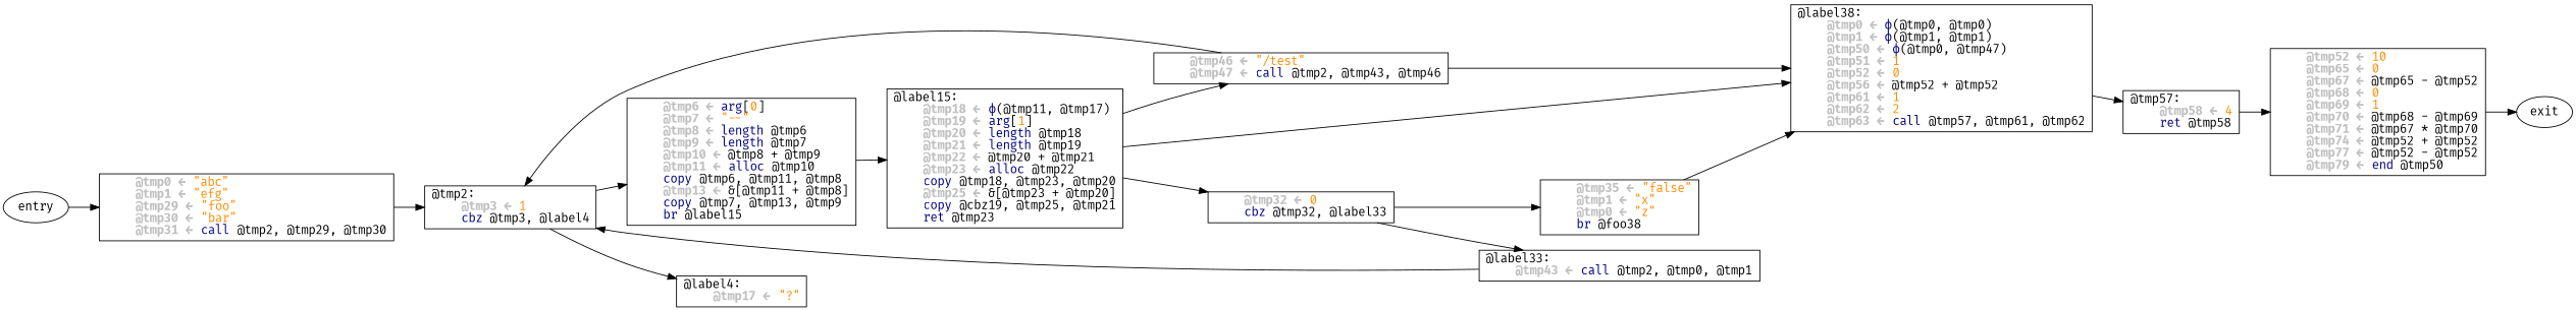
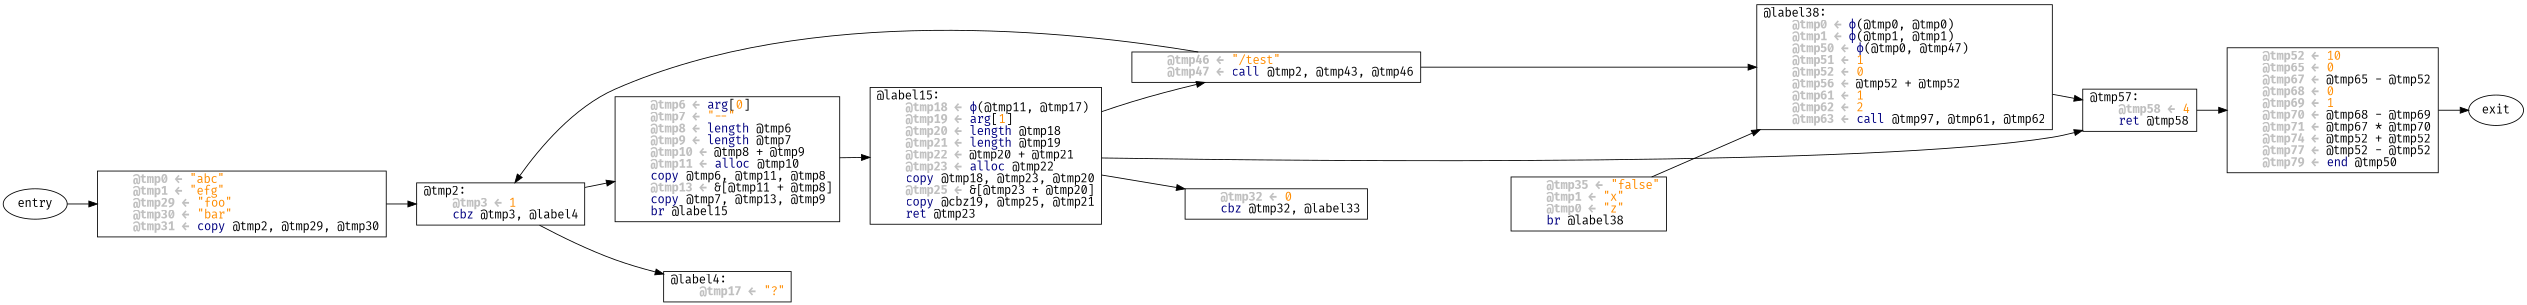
  digraph {
    rankdir=LR
    node [fontname="Fira Code" shape=box]
    n1 [label=<entry> shape=ellipse]
-   n2 [label=<<table border="0" cellspacing="0" cellpadding="0"><tr><td>    <font color="gray"><b>@tmp0 ←</b></font> <font color="darkorange">"abc"</font><br align="left"/>    <font color="gray"><b>@tmp1 ←</b></font> <font color="darkorange">"efg"</font><br align="left"/>    <font color="gray"><b>@tmp29 ←</b></font> <font color="darkorange">"foo"</font><br align="left"/>    <font color="gray"><b>@tmp30 ←</b></font> <font color="darkorange">"bar"</font><br align="left"/>    <font color="gray"><b>@tmp31 ←</b></font> <font color="navy">call</font> @tmp2, @tmp29, @tmp30<br align="left"/></td></tr></table>>]
+   n2 [label=<<table border="0" cellspacing="0" cellpadding="0"><tr><td>    <font color="gray"><b>@tmp0 ←</b></font> <font color="darkorange">"abc"</font><br align="left"/>    <font color="gray"><b>@tmp1 ←</b></font> <font color="darkorange">"efg"</font><br align="left"/>    <font color="gray"><b>@tmp29 ←</b></font> <font color="darkorange">"foo"</font><br align="left"/>    <font color="gray"><b>@tmp30 ←</b></font> <font color="darkorange">"bar"</font><br align="left"/>    <font color="gray"><b>@tmp31 ←</b></font> <font color="navy">copy</font> @tmp2, @tmp29, @tmp30<br align="left"/></td></tr></table>>]
    n3 [label=<<table border="0" cellspacing="0" cellpadding="0"><tr><td>@tmp2:<br align="left"/>    <font color="gray"><b>@tmp3 ←</b></font> <font color="darkorange">1</font><br align="left"/>    <font color="navy">cbz</font> @tmp3, @label4<br align="left"/></td></tr></table>>]
    n4 [label=<exit> shape=ellipse]
    n5 [label=<<table border="0" cellspacing="0" cellpadding="0"><tr><td>    <font color="gray"><b>@tmp6 ←</b></font> <font color="navy">arg</font>[<font color="darkorange">0</font>] <br align="left"/>    <font color="gray"><b>@tmp7 ←</b></font> <font color="darkorange">"--"</font><br align="left"/>    <font color="gray"><b>@tmp8 ←</b></font> <font color="navy">length</font> @tmp6<br align="left"/>    <font color="gray"><b>@tmp9 ←</b></font> <font color="navy">length</font> @tmp7<br align="left"/>    <font color="gray"><b>@tmp10 ←</b></font> @tmp8 + @tmp9<br align="left"/>    <font color="gray"><b>@tmp11 ←</b></font> <font color="navy">alloc</font> @tmp10<br align="left"/>    <font color="navy">copy</font> @tmp6, @tmp11, @tmp8<br align="left"/>    <font color="gray"><b>@tmp13 ←</b></font> &amp;[@tmp11 + @tmp8]<br align="left"/>    <font color="navy">copy</font> @tmp7, @tmp13, @tmp9<br align="left"/>    <font color="navy">br</font> @label15<br align="left"/></td></tr></table>>]
    n6 [label=<<table border="0" cellspacing="0" cellpadding="0"><tr><td>@label4:<br align="left"/>    <font color="gray"><b>@tmp17 ←</b></font> <font color="darkorange">"?"</font><br align="left"/></td></tr></table>>]
    n7 [label=<<table border="0" cellspacing="0" cellpadding="0"><tr><td>    <font color="gray"><b>@tmp32 ←</b></font> <font color="darkorange">0</font><br align="left"/>    <font color="navy">cbz</font> @tmp32, @label33<br align="left"/></td></tr></table>>]
-   n8 [label=<<table border="0" cellspacing="0" cellpadding="0"><tr><td>    <font color="gray"><b>@tmp35 ←</b></font> <font color="darkorange">"false"</font><br align="left"/>    <font color="gray"><b>@tmp1 ←</b></font> <font color="darkorange">"x"</font><br align="left"/>    <font color="gray"><b>@tmp0 ←</b></font> <font color="darkorange">"z"</font><br align="left"/>    <font color="navy">br</font> @foo38<br align="left"/></td></tr></table>>]
-   n9 [label=<<table border="0" cellspacing="0" cellpadding="0"><tr><td>@label33:<br align="left"/>    <font color="gray"><b>@tmp43 ←</b></font> <font color="navy">call</font> @tmp2, @tmp0, @tmp1<br align="left"/></td></tr></table>>]
-   n10 [label=<<table border="0" cellspacing="0" cellpadding="0"><tr><td>@label38:<br align="left"/>    <font color="gray"><b>@tmp0 ←</b></font> <font color="navy">ϕ</font>(@tmp0, @tmp0)<br align="left"/>    <font color="gray"><b>@tmp1 ←</b></font> <font color="navy">ϕ</font>(@tmp1, @tmp1)<br align="left"/>    <font color="gray"><b>@tmp50 ←</b></font> <font color="navy">ϕ</font>(@tmp0, @tmp47)<br align="left"/>    <font color="gray"><b>@tmp51 ←</b></font> <font color="darkorange">1</font><br align="left"/>    <font color="gray"><b>@tmp52 ←</b></font> <font color="darkorange">0</font><br align="left"/>    <font color="gray"><b>@tmp56 ←</b></font> @tmp52 + @tmp52<br align="left"/>    <font color="gray"><b>@tmp61 ←</b></font> <font color="darkorange">1</font><br align="left"/>    <font color="gray"><b>@tmp62 ←</b></font> <font color="darkorange">2</font><br align="left"/>    <font color="gray"><b>@tmp63 ←</b></font> <font color="navy">call</font> @tmp57, @tmp61, @tmp62<br align="left"/></td></tr></table>>]
+   n8 [label=<<table border="0" cellspacing="0" cellpadding="0"><tr><td>    <font color="gray"><b>@tmp35 ←</b></font> <font color="darkorange">"false"</font><br align="left"/>    <font color="gray"><b>@tmp1 ←</b></font> <font color="darkorange">"x"</font><br align="left"/>    <font color="gray"><b>@tmp0 ←</b></font> <font color="darkorange">"z"</font><br align="left"/>    <font color="navy">br</font> @label38<br align="left"/></td></tr></table>>]
+   n10 [label=<<table border="0" cellspacing="0" cellpadding="0"><tr><td>@label38:<br align="left"/>    <font color="gray"><b>@tmp0 ←</b></font> <font color="navy">ϕ</font>(@tmp0, @tmp0)<br align="left"/>    <font color="gray"><b>@tmp1 ←</b></font> <font color="navy">ϕ</font>(@tmp1, @tmp1)<br align="left"/>    <font color="gray"><b>@tmp50 ←</b></font> <font color="navy">ϕ</font>(@tmp0, @tmp47)<br align="left"/>    <font color="gray"><b>@tmp51 ←</b></font> <font color="darkorange">1</font><br align="left"/>    <font color="gray"><b>@tmp52 ←</b></font> <font color="darkorange">0</font><br align="left"/>    <font color="gray"><b>@tmp56 ←</b></font> @tmp52 + @tmp52<br align="left"/>    <font color="gray"><b>@tmp61 ←</b></font> <font color="darkorange">1</font><br align="left"/>    <font color="gray"><b>@tmp62 ←</b></font> <font color="darkorange">2</font><br align="left"/>    <font color="gray"><b>@tmp63 ←</b></font> <font color="navy">call</font> @tmp97, @tmp61, @tmp62<br align="left"/></td></tr></table>>]
    n11 [label=<<table border="0" cellspacing="0" cellpadding="0"><tr><td>@tmp57:<br align="left"/>    <font color="gray"><b>@tmp58 ←</b></font> <font color="darkorange">4</font><br align="left"/>    <font color="navy">ret</font> @tmp58<br align="left"/></td></tr></table>>]
    n12 [label=<<table border="0" cellspacing="0" cellpadding="0"><tr><td>    <font color="gray"><b>@tmp46 ←</b></font> <font color="darkorange">"/test"</font><br align="left"/>    <font color="gray"><b>@tmp47 ←</b></font> <font color="navy">call</font> @tmp2, @tmp43, @tmp46<br align="left"/></td></tr></table>>]
    n13 [label=<<table border="0" cellspacing="0" cellpadding="0"><tr><td>    <font color="gray"><b>@tmp52 ←</b></font> <font color="darkorange">10</font><br align="left"/>    <font color="gray"><b>@tmp65 ←</b></font> <font color="darkorange">0</font><br align="left"/>    <font color="gray"><b>@tmp67 ←</b></font> @tmp65 - @tmp52<br align="left"/>    <font color="gray"><b>@tmp68 ←</b></font> <font color="darkorange">0</font><br align="left"/>    <font color="gray"><b>@tmp69 ←</b></font> <font color="darkorange">1</font><br align="left"/>    <font color="gray"><b>@tmp70 ←</b></font> @tmp68 - @tmp69<br align="left"/>    <font color="gray"><b>@tmp71 ←</b></font> @tmp67 * @tmp70<br align="left"/>    <font color="gray"><b>@tmp74 ←</b></font> @tmp52 + @tmp52<br align="left"/>    <font color="gray"><b>@tmp77 ←</b></font> @tmp52 - @tmp52<br align="left"/>    <font color="gray"><b>@tmp79 ←</b></font> <font color="navy">end</font> @tmp50<br align="left"/></td></tr></table>>]
    n14 [label=<<table border="0" cellspacing="0" cellpadding="0"><tr><td>@label15:<br align="left"/>    <font color="gray"><b>@tmp18 ←</b></font> <font color="navy">ϕ</font>(@tmp11, @tmp17)<br align="left"/>    <font color="gray"><b>@tmp19 ←</b></font> <font color="navy">arg</font>[<font color="darkorange">1</font>] <br align="left"/>    <font color="gray"><b>@tmp20 ←</b></font> <font color="navy">length</font> @tmp18<br align="left"/>    <font color="gray"><b>@tmp21 ←</b></font> <font color="navy">length</font> @tmp19<br align="left"/>    <font color="gray"><b>@tmp22 ←</b></font> @tmp20 + @tmp21<br align="left"/>    <font color="gray"><b>@tmp23 ←</b></font> <font color="navy">alloc</font> @tmp22<br align="left"/>    <font color="navy">copy</font> @tmp18, @tmp23, @tmp20<br align="left"/>    <font color="gray"><b>@tmp25 ←</b></font> &amp;[@tmp23 + @tmp20]<br align="left"/>    <font color="navy">copy</font> @cbz19, @tmp25, @tmp21<br align="left"/>    <font color="navy">ret</font> @tmp23<br align="left"/></td></tr></table>>]
    n1 -> n2
    n2 -> n3
    n3 -> n5
    n3 -> n6
    n5 -> n14
-   n7 -> n8
-   n7 -> n9
    n8 -> n10
-   n9 -> n3
    n10 -> n11
    n11 -> n13
    n12 -> n3
    n12 -> n10
    n13 -> n4
    n14 -> n7
-   n14 -> n10
+   n14 -> n11
    n14 -> n12
  }
